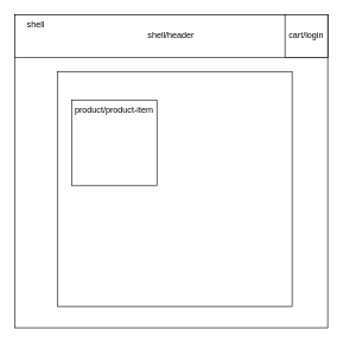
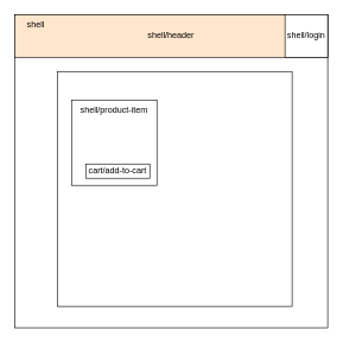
  <mxCell id="0" />
  <mxCell id="1" parent="0" />
  <mxCell id="2" value="" style="whiteSpace=wrap;html=1;aspect=fixed;" vertex="1" parent="1"><mxGeometry x="20" y="20" width="440" height="440" as="geometry" /></mxCell>
- <mxCell id="3" value="shell/header" style="rounded=0;whiteSpace=wrap;html=1;" vertex="1" parent="1"><mxGeometry x="20" y="20" width="440" height="60" as="geometry" /></mxCell>
+ <mxCell id="3" value="shell/header" style="rounded=0;whiteSpace=wrap;html=1;fillColor=#ffe6cc;" vertex="1" parent="1"><mxGeometry x="20" y="20" width="440" height="60" as="geometry" /></mxCell>
  <mxCell id="4" value="shell" style="text;html=1;strokeColor=none;fillColor=none;align=center;verticalAlign=middle;whiteSpace=wrap;rounded=0;" vertex="1" parent="1"><mxGeometry x="20" y="20" width="60" height="30" as="geometry" /></mxCell>
- <mxCell id="5" value="cart/login" style="whiteSpace=wrap;html=1;aspect=fixed;" vertex="1" parent="1"><mxGeometry x="400" y="20" width="60" height="60" as="geometry" /></mxCell>
+ <mxCell id="5" value="shell/login" style="whiteSpace=wrap;html=1;aspect=fixed;" vertex="1" parent="1"><mxGeometry x="400" y="20" width="60" height="60" as="geometry" /></mxCell>
  <mxCell id="6" value="" style="whiteSpace=wrap;html=1;aspect=fixed;" vertex="1" parent="1"><mxGeometry x="80" y="100" width="330" height="330" as="geometry" /></mxCell>
  <mxCell id="7" value="" style="group" vertex="1" connectable="0" parent="1"><mxGeometry x="90" y="140" width="140" height="120" as="geometry" /></mxCell>
  <mxCell id="8" value="" style="whiteSpace=wrap;html=1;aspect=fixed;" vertex="1" parent="7"><mxGeometry x="10" width="120" height="120" as="geometry" /></mxCell>
- <mxCell id="9" value="product/product-item" style="text;html=1;strokeColor=none;fillColor=none;align=center;verticalAlign=middle;whiteSpace=wrap;rounded=0;" vertex="1" parent="7"><mxGeometry width="140" height="30" as="geometry" /></mxCell>
+ <mxCell id="9" value="shell/product-item" style="text;html=1;strokeColor=none;fillColor=none;align=center;verticalAlign=middle;whiteSpace=wrap;rounded=0;" vertex="1" parent="7"><mxGeometry width="140" height="30" as="geometry" /></mxCell>
+ <mxCell id="10" value="cart/add-to-cart" style="rounded=0;whiteSpace=wrap;html=1;" vertex="1" parent="7"><mxGeometry x="30" y="90" width="90" height="20" as="geometry" /></mxCell>
